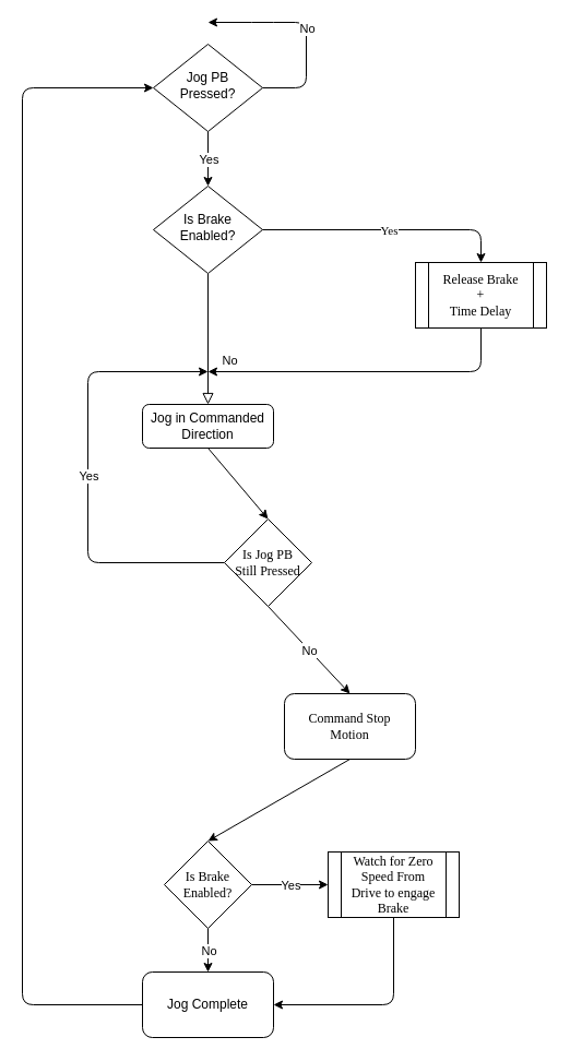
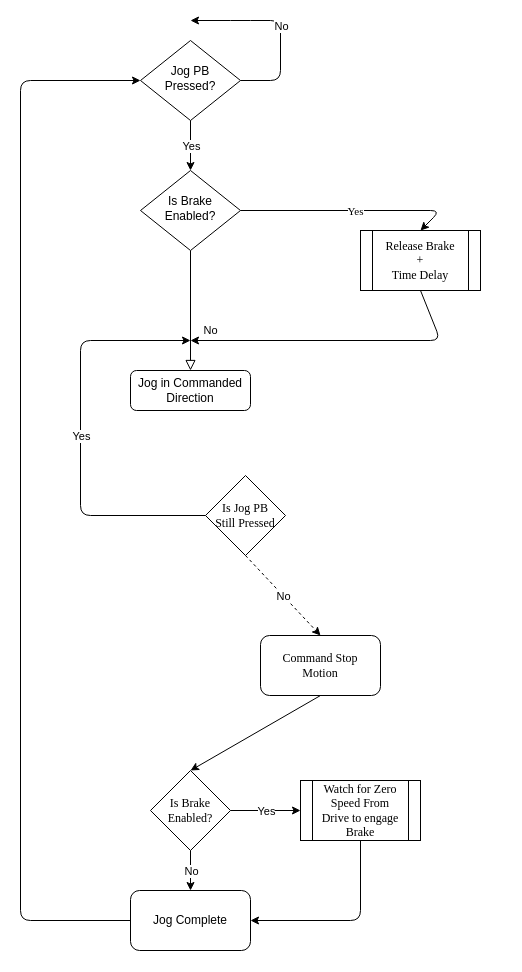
  <mxCell id="0" />
  <mxCell id="1" parent="0" />
  <mxCell id="2" value="Jog PB&lt;br&gt;Pressed?" style="rhombus;whiteSpace=wrap;html=1;shadow=0;fontFamily=Helvetica;fontSize=12;align=center;strokeWidth=1;spacing=6;spacingTop=-4;" parent="1" vertex="1"><mxGeometry x="140" y="40" width="100" height="80" as="geometry" /></mxCell>
  <mxCell id="3" value="No" style="rounded=0;html=1;jettySize=auto;orthogonalLoop=1;fontSize=11;endArrow=block;endFill=0;endSize=8;strokeWidth=1;shadow=0;labelBackgroundColor=none;edgeStyle=orthogonalEdgeStyle;" parent="1" source="4" target="5" edge="1"><mxGeometry x="0.333" y="20" relative="1" as="geometry"><mxPoint as="offset" /></mxGeometry></mxCell>
  <mxCell id="4" value="Is Brake&lt;br&gt;Enabled?" style="rhombus;whiteSpace=wrap;html=1;shadow=0;fontFamily=Helvetica;fontSize=12;align=center;strokeWidth=1;spacing=6;spacingTop=-4;" parent="1" vertex="1"><mxGeometry x="140" y="170" width="100" height="80" as="geometry" /></mxCell>
  <mxCell id="5" value="Jog in Commanded&lt;br&gt;Direction" style="rounded=1;whiteSpace=wrap;html=1;fontSize=12;glass=0;strokeWidth=1;shadow=0;" parent="1" vertex="1"><mxGeometry x="130" y="370" width="120" height="40" as="geometry" /></mxCell>
  <mxCell id="6" value="" style="endArrow=classic;html=1;fontFamily=Comic Sans MS;exitX=0.5;exitY=1;exitDx=0;exitDy=0;" edge="1" parent="1" source="2"><mxGeometry relative="1" as="geometry"><mxPoint x="330" y="0" as="sourcePoint" /><mxPoint x="190" y="170" as="targetPoint" /></mxGeometry></mxCell>
  <mxCell id="7" value="Yes" style="edgeLabel;resizable=0;html=1;align=center;verticalAlign=middle;" connectable="0" vertex="1" parent="6"><mxGeometry relative="1" as="geometry" /></mxCell>
  <mxCell id="8" value="" style="endArrow=classic;html=1;fontFamily=Comic Sans MS;exitX=1;exitY=0.5;exitDx=0;exitDy=0;" edge="1" parent="1" source="2"><mxGeometry relative="1" as="geometry"><mxPoint x="330" y="160" as="sourcePoint" /><mxPoint x="190" y="20" as="targetPoint" /><Array as="points"><mxPoint x="280" y="80" /><mxPoint x="280" y="20" /><mxPoint x="240" y="20" /></Array></mxGeometry></mxCell>
  <mxCell id="9" value="No" style="edgeLabel;resizable=0;html=1;align=center;verticalAlign=middle;" connectable="0" vertex="1" parent="8"><mxGeometry relative="1" as="geometry" /></mxCell>
- <mxCell id="10" value="Release Brake&lt;br&gt;+&lt;br&gt;Time Delay" style="shape=process;whiteSpace=wrap;html=1;backgroundOutline=1;fontFamily=Comic Sans MS;" vertex="1" parent="1"><mxGeometry x="380" y="240" width="120" height="60" as="geometry" /></mxCell>
+ <mxCell id="10" value="Release Brake&lt;br&gt;+&lt;br&gt;Time Delay" style="shape=process;whiteSpace=wrap;html=1;backgroundOutline=1;fontFamily=Comic Sans MS;" vertex="1" parent="1"><mxGeometry x="360" y="230" width="120" height="60" as="geometry" /></mxCell>
  <mxCell id="11" value="" style="endArrow=classic;html=1;fontFamily=Comic Sans MS;exitX=1;exitY=0.5;exitDx=0;exitDy=0;entryX=0.5;entryY=0;entryDx=0;entryDy=0;" edge="1" parent="1" source="4" target="10"><mxGeometry relative="1" as="geometry"><mxPoint x="330" y="150" as="sourcePoint" /><mxPoint x="430" y="150" as="targetPoint" /><Array as="points"><mxPoint x="440" y="210" /></Array></mxGeometry></mxCell>
  <mxCell id="12" value="Yes" style="edgeLabel;resizable=0;html=1;align=center;verticalAlign=middle;fontFamily=Comic Sans MS;" connectable="0" vertex="1" parent="11"><mxGeometry relative="1" as="geometry" /></mxCell>
  <mxCell id="13" value="" style="endArrow=classic;html=1;fontFamily=Comic Sans MS;exitX=0.5;exitY=1;exitDx=0;exitDy=0;" edge="1" parent="1" source="10"><mxGeometry width="50" height="50" relative="1" as="geometry"><mxPoint x="360" y="170" as="sourcePoint" /><mxPoint x="190" y="340" as="targetPoint" /><Array as="points"><mxPoint x="440" y="340" /></Array></mxGeometry></mxCell>
  <mxCell id="14" value="Is Jog PB&lt;br&gt;Still Pressed" style="rhombus;whiteSpace=wrap;html=1;fontFamily=Comic Sans MS;" vertex="1" parent="1"><mxGeometry x="205" y="475" width="80" height="80" as="geometry" /></mxCell>
- <mxCell id="15" value="" style="endArrow=classic;html=1;fontFamily=Comic Sans MS;exitX=0.5;exitY=1;exitDx=0;exitDy=0;entryX=0.5;entryY=0;entryDx=0;entryDy=0;" edge="1" parent="1" source="5" target="14"><mxGeometry width="50" height="50" relative="1" as="geometry"><mxPoint x="340" y="480" as="sourcePoint" /><mxPoint x="390" y="430" as="targetPoint" /></mxGeometry></mxCell>
  <mxCell id="16" value="" style="endArrow=classic;html=1;fontFamily=Comic Sans MS;exitX=0;exitY=0.5;exitDx=0;exitDy=0;" edge="1" parent="1" source="14"><mxGeometry relative="1" as="geometry"><mxPoint x="310" y="460" as="sourcePoint" /><mxPoint x="190" y="340" as="targetPoint" /><Array as="points"><mxPoint x="80" y="515" /><mxPoint x="80" y="340" /></Array></mxGeometry></mxCell>
  <mxCell id="17" value="Yes" style="edgeLabel;resizable=0;html=1;align=center;verticalAlign=middle;" connectable="0" vertex="1" parent="16"><mxGeometry relative="1" as="geometry" /></mxCell>
  <mxCell id="18" value="Is Brake&lt;br&gt;Enabled?" style="rhombus;whiteSpace=wrap;html=1;fontFamily=Comic Sans MS;" vertex="1" parent="1"><mxGeometry x="150" y="770" width="80" height="80" as="geometry" /></mxCell>
- <mxCell id="19" value="No" style="endArrow=classic;html=1;fontFamily=Comic Sans MS;exitX=0.5;exitY=1;exitDx=0;exitDy=0;entryX=0.5;entryY=0;entryDx=0;entryDy=0;" edge="1" parent="1" source="14" target="23"><mxGeometry relative="1" as="geometry"><mxPoint x="310" y="400" as="sourcePoint" /><mxPoint x="220" y="600" as="targetPoint" /></mxGeometry></mxCell>
+ <mxCell id="19" value="No" style="endArrow=classic;html=1;fontFamily=Comic Sans MS;exitX=0.5;exitY=1;exitDx=0;exitDy=0;entryX=0.5;entryY=0;entryDx=0;entryDy=0;dashed=1;" edge="1" parent="1" source="14" target="23"><mxGeometry relative="1" as="geometry"><mxPoint x="310" y="400" as="sourcePoint" /><mxPoint x="220" y="600" as="targetPoint" /></mxGeometry></mxCell>
  <mxCell id="20" value="No" style="edgeLabel;resizable=0;html=1;align=center;verticalAlign=middle;" connectable="0" vertex="1" parent="19"><mxGeometry relative="1" as="geometry" /></mxCell>
  <mxCell id="21" value="" style="endArrow=classic;html=1;fontFamily=Comic Sans MS;exitX=1;exitY=0.5;exitDx=0;exitDy=0;" edge="1" parent="1" source="18"><mxGeometry relative="1" as="geometry"><mxPoint x="400" y="640" as="sourcePoint" /><mxPoint x="300" y="810" as="targetPoint" /></mxGeometry></mxCell>
  <mxCell id="22" value="Yes" style="edgeLabel;resizable=0;html=1;align=center;verticalAlign=middle;" connectable="0" vertex="1" parent="21"><mxGeometry relative="1" as="geometry" /></mxCell>
  <mxCell id="23" value="Command Stop&lt;br&gt;Motion" style="rounded=1;whiteSpace=wrap;html=1;fontFamily=Comic Sans MS;" vertex="1" parent="1"><mxGeometry x="260" y="635" width="120" height="60" as="geometry" /></mxCell>
  <mxCell id="24" value="" style="endArrow=classic;html=1;fontFamily=Comic Sans MS;exitX=0.5;exitY=1;exitDx=0;exitDy=0;" edge="1" parent="1" source="18" target="28"><mxGeometry relative="1" as="geometry"><mxPoint x="300" y="780" as="sourcePoint" /><mxPoint x="190" y="920" as="targetPoint" /></mxGeometry></mxCell>
  <mxCell id="25" value="No" style="edgeLabel;resizable=0;html=1;align=center;verticalAlign=middle;" connectable="0" vertex="1" parent="24"><mxGeometry relative="1" as="geometry" /></mxCell>
  <mxCell id="26" value="Watch for Zero Speed From&lt;br&gt;Drive to engage Brake" style="shape=process;whiteSpace=wrap;html=1;backgroundOutline=1;fontFamily=Comic Sans MS;" vertex="1" parent="1"><mxGeometry x="300" y="780" width="120" height="60" as="geometry" /></mxCell>
  <mxCell id="27" value="" style="endArrow=classic;html=1;fontFamily=Comic Sans MS;exitX=0.5;exitY=1;exitDx=0;exitDy=0;entryX=0.5;entryY=0;entryDx=0;entryDy=0;" edge="1" parent="1" source="23" target="18"><mxGeometry width="50" height="50" relative="1" as="geometry"><mxPoint x="340" y="830" as="sourcePoint" /><mxPoint x="390" y="780" as="targetPoint" /></mxGeometry></mxCell>
  <mxCell id="28" value="Jog Complete" style="rounded=1;whiteSpace=wrap;html=1;" vertex="1" parent="1"><mxGeometry x="130" y="890" width="120" height="60" as="geometry" /></mxCell>
  <mxCell id="29" value="" style="endArrow=classic;html=1;fontFamily=Comic Sans MS;exitX=0.5;exitY=1;exitDx=0;exitDy=0;entryX=1;entryY=0.5;entryDx=0;entryDy=0;" edge="1" parent="1" source="26" target="28"><mxGeometry width="50" height="50" relative="1" as="geometry"><mxPoint x="340" y="760" as="sourcePoint" /><mxPoint x="390" y="710" as="targetPoint" /><Array as="points"><mxPoint x="360" y="920" /></Array></mxGeometry></mxCell>
  <mxCell id="30" value="" style="endArrow=classic;html=1;fontFamily=Comic Sans MS;exitX=0;exitY=0.5;exitDx=0;exitDy=0;entryX=0;entryY=0.5;entryDx=0;entryDy=0;" edge="1" parent="1" source="28" target="2"><mxGeometry width="50" height="50" relative="1" as="geometry"><mxPoint x="340" y="760" as="sourcePoint" /><mxPoint x="50" y="160" as="targetPoint" /><Array as="points"><mxPoint x="20" y="920" /><mxPoint x="20" y="80" /></Array></mxGeometry></mxCell>
